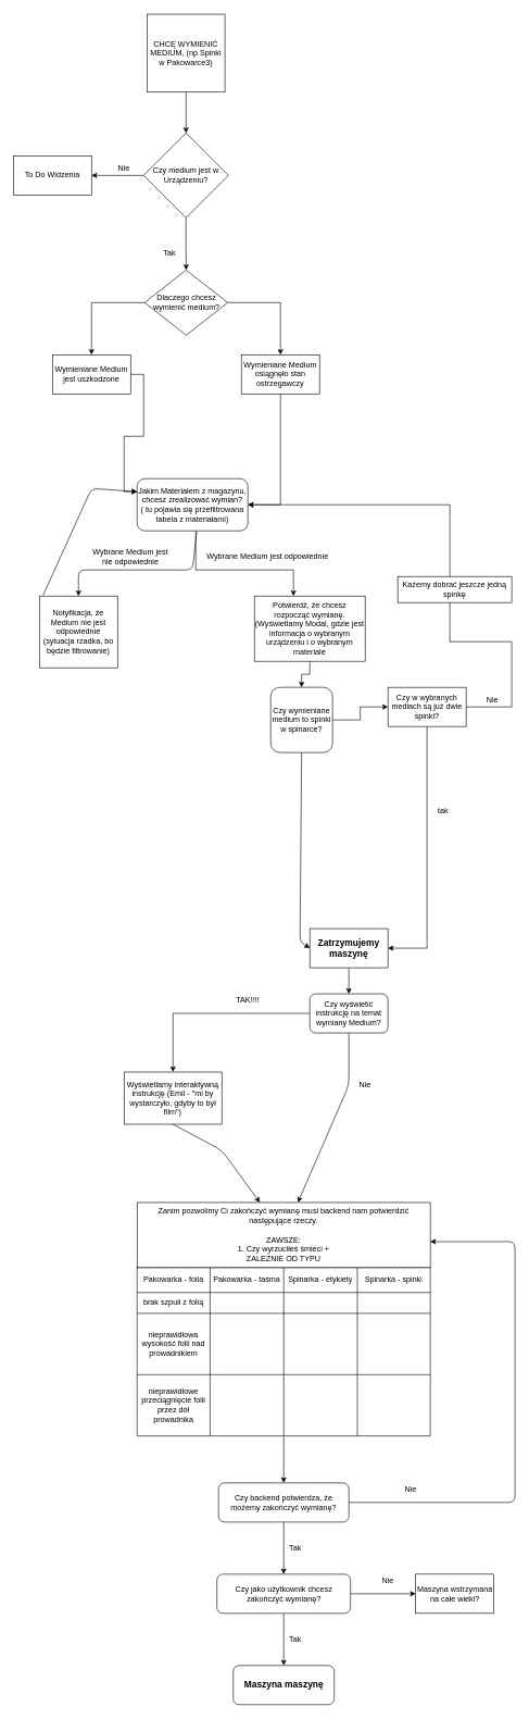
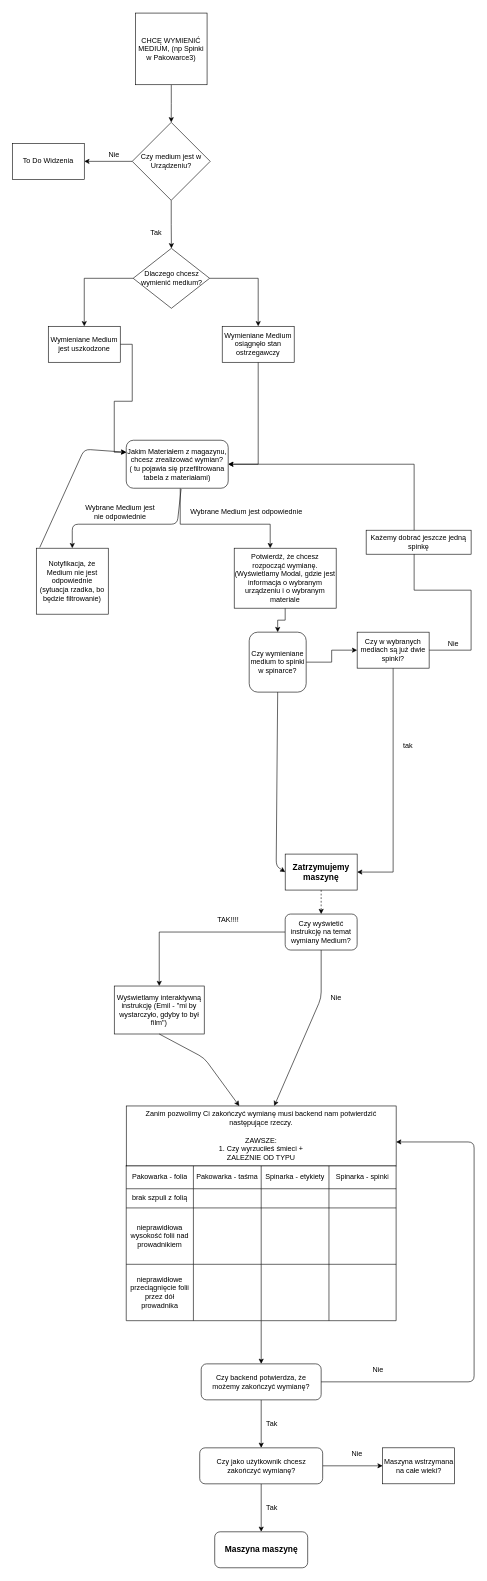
  <mxCell id="0" />
  <mxCell id="1" parent="0" />
  <mxCell id="2" value="" style="edgeStyle=orthogonalEdgeStyle;rounded=0;orthogonalLoop=1;jettySize=auto;html=1;" edge="1" parent="1" source="3" target="5"><mxGeometry relative="1" as="geometry"><mxPoint x="570" y="263" as="targetPoint" /></mxGeometry></mxCell>
  <mxCell id="3" value="CHCĘ WYMIENIĆ MEDIUM, (np Spinki w Pakowarce3)" style="whiteSpace=wrap;html=1;aspect=fixed;" vertex="1" parent="1"><mxGeometry x="225.25" y="20.75" width="119.5" height="119.5" as="geometry" /></mxCell>
  <mxCell id="4" value="" style="edgeStyle=orthogonalEdgeStyle;rounded=0;orthogonalLoop=1;jettySize=auto;html=1;" edge="1" parent="1" source="5" target="14"><mxGeometry relative="1" as="geometry"><mxPoint x="285.1" y="423" as="targetPoint" /></mxGeometry></mxCell>
  <mxCell id="5" value="Czy medium jest w Urządzeniu?" style="rhombus;whiteSpace=wrap;html=1;" vertex="1" parent="1"><mxGeometry x="220" y="203" width="130" height="130" as="geometry" /></mxCell>
  <mxCell id="6" value="" style="edgeStyle=orthogonalEdgeStyle;rounded=0;orthogonalLoop=1;jettySize=auto;html=1;exitX=0;exitY=0.5;exitDx=0;exitDy=0;" edge="1" parent="1" source="14" target="12"><mxGeometry relative="1" as="geometry"><mxPoint x="211.25" y="450.5" as="sourcePoint" /></mxGeometry></mxCell>
  <mxCell id="7" value="Tak" style="text;html=1;strokeColor=none;fillColor=none;align=center;verticalAlign=middle;whiteSpace=wrap;rounded=0;" vertex="1" parent="1"><mxGeometry x="240" y="383" width="40" height="10" as="geometry" /></mxCell>
  <mxCell id="8" value="" style="edgeStyle=orthogonalEdgeStyle;rounded=0;orthogonalLoop=1;jettySize=auto;html=1;" edge="1" parent="1" source="5" target="10"><mxGeometry relative="1" as="geometry"><mxPoint x="135" y="213" as="sourcePoint" /><mxPoint x="135" y="298" as="targetPoint" /></mxGeometry></mxCell>
  <mxCell id="9" value="&lt;div&gt;Nie&lt;/div&gt;" style="text;html=1;strokeColor=none;fillColor=none;align=center;verticalAlign=middle;whiteSpace=wrap;rounded=0;" vertex="1" parent="1"><mxGeometry x="170" y="253" width="40" height="10" as="geometry" /></mxCell>
  <mxCell id="10" value="To Do Widzenia" style="whiteSpace=wrap;html=1;" vertex="1" parent="1"><mxGeometry x="20" y="238" width="120" height="60" as="geometry" /></mxCell>
  <mxCell id="11" value="" style="edgeStyle=orthogonalEdgeStyle;rounded=0;orthogonalLoop=1;jettySize=auto;html=1;entryX=0;entryY=0.25;entryDx=0;entryDy=0;" edge="1" parent="1" source="12" target="25"><mxGeometry relative="1" as="geometry"><mxPoint x="185.25" y="753" as="targetPoint" /></mxGeometry></mxCell>
  <mxCell id="12" value="Wymieniane Medium jest uszkodzone" style="whiteSpace=wrap;html=1;" vertex="1" parent="1"><mxGeometry x="80" y="543" width="120" height="60" as="geometry" /></mxCell>
  <mxCell id="13" value="" style="edgeStyle=orthogonalEdgeStyle;rounded=0;orthogonalLoop=1;jettySize=auto;html=1;" edge="1" parent="1" source="14" target="16"><mxGeometry relative="1" as="geometry" /></mxCell>
  <mxCell id="14" value="Dlaczego chcesz wymienić medium?" style="rhombus;whiteSpace=wrap;html=1;" vertex="1" parent="1"><mxGeometry x="221.5" y="413" width="127.5" height="100" as="geometry" /></mxCell>
  <mxCell id="15" value="" style="edgeStyle=orthogonalEdgeStyle;rounded=0;orthogonalLoop=1;jettySize=auto;html=1;entryX=1;entryY=0.5;entryDx=0;entryDy=0;" edge="1" parent="1" source="16" target="25"><mxGeometry relative="1" as="geometry"><mxPoint x="395.25" y="753" as="targetPoint" /></mxGeometry></mxCell>
  <mxCell id="16" value="Wymieniane Medium osiągnęło stan ostrzegawczy" style="whiteSpace=wrap;html=1;" vertex="1" parent="1"><mxGeometry x="370" y="543" width="120" height="60" as="geometry" /></mxCell>
  <mxCell id="17" value="" style="edgeStyle=orthogonalEdgeStyle;rounded=0;orthogonalLoop=1;jettySize=auto;html=1;" edge="1" parent="1" source="25" target="19"><mxGeometry relative="1" as="geometry"><mxPoint x="290.3" y="852.952" as="sourcePoint" /><Array as="points"><mxPoint x="300" y="873" /><mxPoint x="450" y="873" /></Array></mxGeometry></mxCell>
  <mxCell id="18" value="" style="edgeStyle=orthogonalEdgeStyle;rounded=0;orthogonalLoop=1;jettySize=auto;html=1;" edge="1" parent="1" source="19" target="59"><mxGeometry relative="1" as="geometry"><mxPoint x="475" y="1183" as="targetPoint" /></mxGeometry></mxCell>
  <mxCell id="19" value="Potwierdź, że chcesz rozpocząć wymianę.&lt;br&gt;(Wyświetlamy Modal, gdzie jest informacja o wybranym urządzeniu i o wybranym materiale " style="whiteSpace=wrap;html=1;" vertex="1" parent="1"><mxGeometry x="390" y="913" width="170" height="100" as="geometry" /></mxCell>
  <mxCell id="20" value="" style="endArrow=classic;html=1;exitX=0.538;exitY=1.013;exitDx=0;exitDy=0;entryX=0.5;entryY=0;entryDx=0;entryDy=0;exitPerimeter=0;" edge="1" parent="1" source="25" target="21"><mxGeometry width="50" height="50" relative="1" as="geometry"><mxPoint x="290.25" y="853" as="sourcePoint" /><mxPoint x="160" y="847.118" as="targetPoint" /><Array as="points"><mxPoint x="295" y="873" /><mxPoint x="120" y="873" /></Array></mxGeometry></mxCell>
  <mxCell id="21" value="Notyfikacja, że Medium nie jest odpowiednie (sytuacja rzadka, bo będzie filtrowanie)" style="rounded=0;whiteSpace=wrap;html=1;" vertex="1" parent="1"><mxGeometry x="60" y="913" width="120" height="110" as="geometry" /></mxCell>
  <mxCell id="22" value="Wybrane Medium jest nie odpowiednie" style="text;html=1;strokeColor=none;fillColor=none;align=center;verticalAlign=middle;whiteSpace=wrap;rounded=0;" vertex="1" parent="1"><mxGeometry x="140" y="843" width="120" height="20" as="geometry" /></mxCell>
  <mxCell id="23" value="Wybrane Medium jest odpowiednie" style="text;html=1;align=center;verticalAlign=middle;resizable=0;points=[];autosize=1;" vertex="1" parent="1"><mxGeometry x="310" y="843" width="200" height="20" as="geometry" /></mxCell>
  <mxCell id="24" value="" style="endArrow=classic;html=1;exitX=0.048;exitY=-0.011;exitDx=0;exitDy=0;exitPerimeter=0;entryX=0;entryY=0.25;entryDx=0;entryDy=0;" edge="1" parent="1" source="21" target="25"><mxGeometry width="50" height="50" relative="1" as="geometry"><mxPoint x="250" y="823" as="sourcePoint" /><mxPoint x="185.25" y="753" as="targetPoint" /><Array as="points"><mxPoint x="140" y="748" /></Array></mxGeometry></mxCell>
  <mxCell id="25" value="Jakim Materiałem z magazynu, chcesz zrealizować wymian? &lt;br&gt;( tu pojawia się przefiltrowana tabela z materiałami)" style="rounded=1;whiteSpace=wrap;html=1;" vertex="1" parent="1"><mxGeometry x="210" y="733" width="170" height="80" as="geometry" /></mxCell>
  <mxCell id="26" value="" style="edgeStyle=orthogonalEdgeStyle;rounded=0;orthogonalLoop=1;jettySize=auto;html=1;entryX=0.5;entryY=0;entryDx=0;entryDy=0;" edge="1" parent="1" source="27" target="28"><mxGeometry relative="1" as="geometry"><mxPoint x="535" y="1663" as="targetPoint" /></mxGeometry></mxCell>
  <mxCell id="27" value="Czy wyświetić instrukcję na temat wymiany Medium?" style="rounded=1;whiteSpace=wrap;html=1;" vertex="1" parent="1"><mxGeometry x="475" y="1523" width="120" height="60" as="geometry" /></mxCell>
  <mxCell id="28" value="Wyświetlamy interaktywną instrukcję (Emil - &quot;mi by wystarczyło, gdyby to był film&quot;)" style="rounded=0;whiteSpace=wrap;html=1;" vertex="1" parent="1"><mxGeometry x="190" y="1643" width="150" height="80" as="geometry" /></mxCell>
  <mxCell id="29" value="Zanim pozwolimy Ci zakończyć wymianę musi backend nam potwierdzić następujące rzeczy.&lt;br&gt;&lt;br&gt;ZAWSZE:&lt;br&gt;&lt;div&gt;1. Czy wyrzuciłeś śmieci +&lt;/div&gt;&lt;div&gt;ZALEŻNIE OD TYPU&lt;br&gt;&lt;/div&gt;" style="rounded=0;whiteSpace=wrap;html=1;" vertex="1" parent="1"><mxGeometry x="210" y="1843" width="450" height="100" as="geometry" /></mxCell>
  <mxCell id="30" value="" style="endArrow=classic;html=1;exitX=0.5;exitY=1;exitDx=0;exitDy=0;" edge="1" parent="1" source="27" target="29"><mxGeometry width="50" height="50" relative="1" as="geometry"><mxPoint x="430" y="1473" as="sourcePoint" /><mxPoint x="480" y="1423" as="targetPoint" /><Array as="points"><mxPoint x="535" y="1663" /></Array></mxGeometry></mxCell>
  <mxCell id="31" value="&lt;div&gt;TAK!!!!&lt;/div&gt;" style="text;html=1;strokeColor=none;fillColor=none;align=center;verticalAlign=middle;whiteSpace=wrap;rounded=0;" vertex="1" parent="1"><mxGeometry x="320" y="1523" width="120" height="20" as="geometry" /></mxCell>
  <mxCell id="32" value="Nie" style="text;html=1;strokeColor=none;fillColor=none;align=center;verticalAlign=middle;whiteSpace=wrap;rounded=0;" vertex="1" parent="1"><mxGeometry x="500" y="1653" width="120" height="20" as="geometry" /></mxCell>
- <mxCell id="33" value="" style="edgeStyle=orthogonalEdgeStyle;rounded=0;orthogonalLoop=1;jettySize=auto;html=1;" edge="1" parent="1" source="34" target="27"><mxGeometry relative="1" as="geometry" /></mxCell>
+ <mxCell id="33" value="" style="edgeStyle=orthogonalEdgeStyle;rounded=0;orthogonalLoop=1;jettySize=auto;html=1;dashed=1;" edge="1" parent="1" source="34" target="27"><mxGeometry relative="1" as="geometry" /></mxCell>
  <mxCell id="34" value="&lt;h3&gt;Zatrzymujemy maszynę&lt;/h3&gt;" style="rounded=0;whiteSpace=wrap;html=1;" vertex="1" parent="1"><mxGeometry x="475" y="1423" width="120" height="60" as="geometry" /></mxCell>
  <mxCell id="35" value="" style="endArrow=classic;html=1;exitX=0.5;exitY=1;exitDx=0;exitDy=0;" edge="1" parent="1" source="28" target="29"><mxGeometry width="50" height="50" relative="1" as="geometry"><mxPoint x="500" y="1733" as="sourcePoint" /><mxPoint x="550" y="1683" as="targetPoint" /><Array as="points"><mxPoint x="340" y="1763" /></Array></mxGeometry></mxCell>
  <mxCell id="36" value="" style="edgeStyle=orthogonalEdgeStyle;rounded=0;orthogonalLoop=1;jettySize=auto;html=1;" edge="1" parent="1" source="37" target="68"><mxGeometry relative="1" as="geometry" /></mxCell>
  <mxCell id="37" value="" style="shape=table;html=1;whiteSpace=wrap;startSize=0;container=1;collapsible=0;childLayout=tableLayout;" vertex="1" parent="1"><mxGeometry x="210" y="1943" width="450" height="258" as="geometry" /></mxCell>
  <mxCell id="38" value="" style="shape=partialRectangle;html=1;whiteSpace=wrap;collapsible=0;dropTarget=0;pointerEvents=0;fillColor=none;top=0;left=0;bottom=0;right=0;points=[[0,0.5],[1,0.5]];portConstraint=eastwest;" vertex="1" parent="37"><mxGeometry width="450" height="38" as="geometry" /></mxCell>
  <mxCell id="39" value="Pakowarka - folia" style="shape=partialRectangle;html=1;whiteSpace=wrap;connectable=0;fillColor=none;top=0;left=0;bottom=0;right=0;overflow=hidden;" vertex="1" parent="38"><mxGeometry width="112" height="38" as="geometry" /></mxCell>
  <mxCell id="40" value="Pakowarka - taśma" style="shape=partialRectangle;html=1;whiteSpace=wrap;connectable=0;fillColor=none;top=0;left=0;bottom=0;right=0;overflow=hidden;" vertex="1" parent="38"><mxGeometry x="112" width="113" height="38" as="geometry" /></mxCell>
  <mxCell id="41" value="Spinarka - etykiety" style="shape=partialRectangle;html=1;whiteSpace=wrap;connectable=0;fillColor=none;top=0;left=0;bottom=0;right=0;overflow=hidden;" vertex="1" parent="38"><mxGeometry x="225" width="113" height="38" as="geometry" /></mxCell>
  <mxCell id="42" value="Spinarka - spinki" style="shape=partialRectangle;html=1;whiteSpace=wrap;connectable=0;fillColor=none;top=0;left=0;bottom=0;right=0;overflow=hidden;" vertex="1" parent="38"><mxGeometry x="338" width="112" height="38" as="geometry" /></mxCell>
  <mxCell id="43" value="" style="shape=partialRectangle;html=1;whiteSpace=wrap;collapsible=0;dropTarget=0;pointerEvents=0;fillColor=none;top=0;left=0;bottom=0;right=0;points=[[0,0.5],[1,0.5]];portConstraint=eastwest;" vertex="1" parent="37"><mxGeometry y="38" width="450" height="32" as="geometry" /></mxCell>
  <mxCell id="44" value="brak szpuli z folią" style="shape=partialRectangle;html=1;whiteSpace=wrap;connectable=0;fillColor=none;top=0;left=0;bottom=0;right=0;overflow=hidden;" vertex="1" parent="43"><mxGeometry width="112" height="32" as="geometry" /></mxCell>
  <mxCell id="45" value="" style="shape=partialRectangle;html=1;whiteSpace=wrap;connectable=0;fillColor=none;top=0;left=0;bottom=0;right=0;overflow=hidden;" vertex="1" parent="43"><mxGeometry x="112" width="113" height="32" as="geometry" /></mxCell>
  <mxCell id="46" value="" style="shape=partialRectangle;html=1;whiteSpace=wrap;connectable=0;fillColor=none;top=0;left=0;bottom=0;right=0;overflow=hidden;" vertex="1" parent="43"><mxGeometry x="225" width="113" height="32" as="geometry" /></mxCell>
  <mxCell id="47" style="shape=partialRectangle;html=1;whiteSpace=wrap;connectable=0;fillColor=none;top=0;left=0;bottom=0;right=0;overflow=hidden;" vertex="1" parent="43"><mxGeometry x="338" width="112" height="32" as="geometry" /></mxCell>
  <mxCell id="48" value="" style="shape=partialRectangle;html=1;whiteSpace=wrap;collapsible=0;dropTarget=0;pointerEvents=0;fillColor=none;top=0;left=0;bottom=0;right=0;points=[[0,0.5],[1,0.5]];portConstraint=eastwest;" vertex="1" parent="37"><mxGeometry y="70" width="450" height="94" as="geometry" /></mxCell>
  <mxCell id="49" value="nieprawidłowa wysokość folii nad prowadnikiem&lt;br&gt;" style="shape=partialRectangle;html=1;whiteSpace=wrap;connectable=0;fillColor=none;top=0;left=0;bottom=0;right=0;overflow=hidden;" vertex="1" parent="48"><mxGeometry width="112" height="94" as="geometry" /></mxCell>
  <mxCell id="50" value="" style="shape=partialRectangle;html=1;whiteSpace=wrap;connectable=0;fillColor=none;top=0;left=0;bottom=0;right=0;overflow=hidden;" vertex="1" parent="48"><mxGeometry x="112" width="113" height="94" as="geometry" /></mxCell>
  <mxCell id="51" value="" style="shape=partialRectangle;html=1;whiteSpace=wrap;connectable=0;fillColor=none;top=0;left=0;bottom=0;right=0;overflow=hidden;" vertex="1" parent="48"><mxGeometry x="225" width="113" height="94" as="geometry" /></mxCell>
  <mxCell id="52" style="shape=partialRectangle;html=1;whiteSpace=wrap;connectable=0;fillColor=none;top=0;left=0;bottom=0;right=0;overflow=hidden;" vertex="1" parent="48"><mxGeometry x="338" width="112" height="94" as="geometry" /></mxCell>
  <mxCell id="53" style="shape=partialRectangle;html=1;whiteSpace=wrap;collapsible=0;dropTarget=0;pointerEvents=0;fillColor=none;top=0;left=0;bottom=0;right=0;points=[[0,0.5],[1,0.5]];portConstraint=eastwest;" vertex="1" parent="37"><mxGeometry y="164" width="450" height="94" as="geometry" /></mxCell>
  <mxCell id="54" value="nieprawidłowe przeciągnięcie folii przez dół prowadnika&lt;br&gt;" style="shape=partialRectangle;html=1;whiteSpace=wrap;connectable=0;fillColor=none;top=0;left=0;bottom=0;right=0;overflow=hidden;" vertex="1" parent="53"><mxGeometry width="112" height="94" as="geometry" /></mxCell>
  <mxCell id="55" style="shape=partialRectangle;html=1;whiteSpace=wrap;connectable=0;fillColor=none;top=0;left=0;bottom=0;right=0;overflow=hidden;" vertex="1" parent="53"><mxGeometry x="112" width="113" height="94" as="geometry" /></mxCell>
  <mxCell id="56" style="shape=partialRectangle;html=1;whiteSpace=wrap;connectable=0;fillColor=none;top=0;left=0;bottom=0;right=0;overflow=hidden;" vertex="1" parent="53"><mxGeometry x="225" width="113" height="94" as="geometry" /></mxCell>
  <mxCell id="57" style="shape=partialRectangle;html=1;whiteSpace=wrap;connectable=0;fillColor=none;top=0;left=0;bottom=0;right=0;overflow=hidden;" vertex="1" parent="53"><mxGeometry x="338" width="112" height="94" as="geometry" /></mxCell>
  <mxCell id="58" value="" style="edgeStyle=orthogonalEdgeStyle;rounded=0;orthogonalLoop=1;jettySize=auto;html=1;" edge="1" parent="1" source="59" target="62"><mxGeometry relative="1" as="geometry"><mxPoint x="475" y="1163" as="targetPoint" /></mxGeometry></mxCell>
  <mxCell id="59" value="Czy wymieniane medium to spinki w spinarce?" style="rounded=1;whiteSpace=wrap;html=1;" vertex="1" parent="1"><mxGeometry x="415" y="1053" width="95" height="100" as="geometry" /></mxCell>
  <mxCell id="60" value="" style="edgeStyle=orthogonalEdgeStyle;rounded=0;orthogonalLoop=1;jettySize=auto;html=1;exitX=0.5;exitY=1;exitDx=0;exitDy=0;entryX=1;entryY=0.5;entryDx=0;entryDy=0;" edge="1" parent="1" source="62" target="34"><mxGeometry relative="1" as="geometry"><mxPoint x="534.857" y="1403" as="sourcePoint" /><mxPoint x="655" y="1303" as="targetPoint" /></mxGeometry></mxCell>
  <mxCell id="61" value="" style="edgeStyle=orthogonalEdgeStyle;rounded=0;orthogonalLoop=1;jettySize=auto;html=1;entryX=1;entryY=0.5;entryDx=0;entryDy=0;" edge="1" parent="1" source="62" target="25"><mxGeometry relative="1" as="geometry"><mxPoint x="655" y="803" as="targetPoint" /><Array as="points"><mxPoint x="785" y="983" /><mxPoint x="690" y="983" /><mxPoint x="690" y="773" /></Array></mxGeometry></mxCell>
  <mxCell id="62" value="Czy w wybranych mediach są już dwie spinki?" style="rounded=0;whiteSpace=wrap;html=1;" vertex="1" parent="1"><mxGeometry x="595" y="1053" width="120" height="60" as="geometry" /></mxCell>
  <mxCell id="63" value="&lt;div&gt;tak&lt;/div&gt;" style="text;html=1;strokeColor=none;fillColor=none;align=center;verticalAlign=middle;whiteSpace=wrap;rounded=0;" vertex="1" parent="1"><mxGeometry x="620" y="1233" width="120" height="20" as="geometry" /></mxCell>
  <mxCell id="64" value="" style="endArrow=classic;html=1;exitX=0.5;exitY=1;exitDx=0;exitDy=0;entryX=0;entryY=0.5;entryDx=0;entryDy=0;" edge="1" parent="1" source="59" target="34"><mxGeometry width="50" height="50" relative="1" as="geometry"><mxPoint x="450" y="1183" as="sourcePoint" /><mxPoint x="310" y="1313" as="targetPoint" /><Array as="points"><mxPoint x="460" y="1443" /></Array></mxGeometry></mxCell>
  <mxCell id="65" value="Nie" style="text;html=1;align=center;verticalAlign=middle;resizable=0;points=[];autosize=1;" vertex="1" parent="1"><mxGeometry x="740" y="1062" width="30" height="20" as="geometry" /></mxCell>
  <mxCell id="66" value="Każemy dobrać jeszcze jedną spinkę" style="rounded=0;whiteSpace=wrap;html=1;" vertex="1" parent="1"><mxGeometry x="610" y="883" width="175" height="40" as="geometry" /></mxCell>
  <mxCell id="67" value="" style="edgeStyle=orthogonalEdgeStyle;rounded=0;orthogonalLoop=1;jettySize=auto;html=1;" edge="1" parent="1" source="68" target="71"><mxGeometry relative="1" as="geometry" /></mxCell>
  <mxCell id="68" value="Czy backend potwierdza, że możemy zakończyć wymianę?" style="rounded=1;whiteSpace=wrap;html=1;" vertex="1" parent="1"><mxGeometry x="335" y="2273" width="200" height="60" as="geometry" /></mxCell>
  <mxCell id="69" value="" style="edgeStyle=orthogonalEdgeStyle;rounded=0;orthogonalLoop=1;jettySize=auto;html=1;" edge="1" parent="1" source="71" target="72"><mxGeometry relative="1" as="geometry" /></mxCell>
  <mxCell id="70" value="" style="edgeStyle=orthogonalEdgeStyle;rounded=0;orthogonalLoop=1;jettySize=auto;html=1;" edge="1" parent="1" source="71" target="73"><mxGeometry relative="1" as="geometry" /></mxCell>
  <mxCell id="71" value="Czy jako użytkownik chcesz zakończyć wymianę?" style="whiteSpace=wrap;html=1;rounded=1;" vertex="1" parent="1"><mxGeometry x="332.5" y="2413" width="205" height="60" as="geometry" /></mxCell>
  <mxCell id="72" value="&lt;h3&gt;Maszyna maszynę&lt;/h3&gt;" style="whiteSpace=wrap;html=1;rounded=1;" vertex="1" parent="1"><mxGeometry x="357.5" y="2553" width="155" height="60" as="geometry" /></mxCell>
  <mxCell id="73" value="Maszyna wstrzymana na całe wieki?" style="rounded=0;whiteSpace=wrap;html=1;" vertex="1" parent="1"><mxGeometry x="637.5" y="2413" width="120" height="60" as="geometry" /></mxCell>
  <mxCell id="74" value="" style="endArrow=classic;html=1;entryX=1;entryY=0.6;entryDx=0;entryDy=0;entryPerimeter=0;" edge="1" parent="1" source="68" target="29"><mxGeometry width="50" height="50" relative="1" as="geometry"><mxPoint x="540" y="2283" as="sourcePoint" /><mxPoint x="590" y="2233" as="targetPoint" /><Array as="points"><mxPoint x="790" y="2303" /><mxPoint x="790" y="1903" /></Array></mxGeometry></mxCell>
  <mxCell id="75" value="Nie" style="text;html=1;strokeColor=none;fillColor=none;align=center;verticalAlign=middle;whiteSpace=wrap;rounded=0;" vertex="1" parent="1"><mxGeometry x="570" y="2273" width="120" height="20" as="geometry" /></mxCell>
  <mxCell id="76" value="Nie" style="text;html=1;strokeColor=none;fillColor=none;align=center;verticalAlign=middle;whiteSpace=wrap;rounded=0;" vertex="1" parent="1"><mxGeometry x="535" y="2413" width="120" height="20" as="geometry" /></mxCell>
  <mxCell id="77" value="Tak" style="text;html=1;strokeColor=none;fillColor=none;align=center;verticalAlign=middle;whiteSpace=wrap;rounded=0;" vertex="1" parent="1"><mxGeometry x="392.5" y="2363" width="120" height="20" as="geometry" /></mxCell>
  <mxCell id="78" value="Tak" style="text;html=1;strokeColor=none;fillColor=none;align=center;verticalAlign=middle;whiteSpace=wrap;rounded=0;" vertex="1" parent="1"><mxGeometry x="392.5" y="2503" width="120" height="20" as="geometry" /></mxCell>
